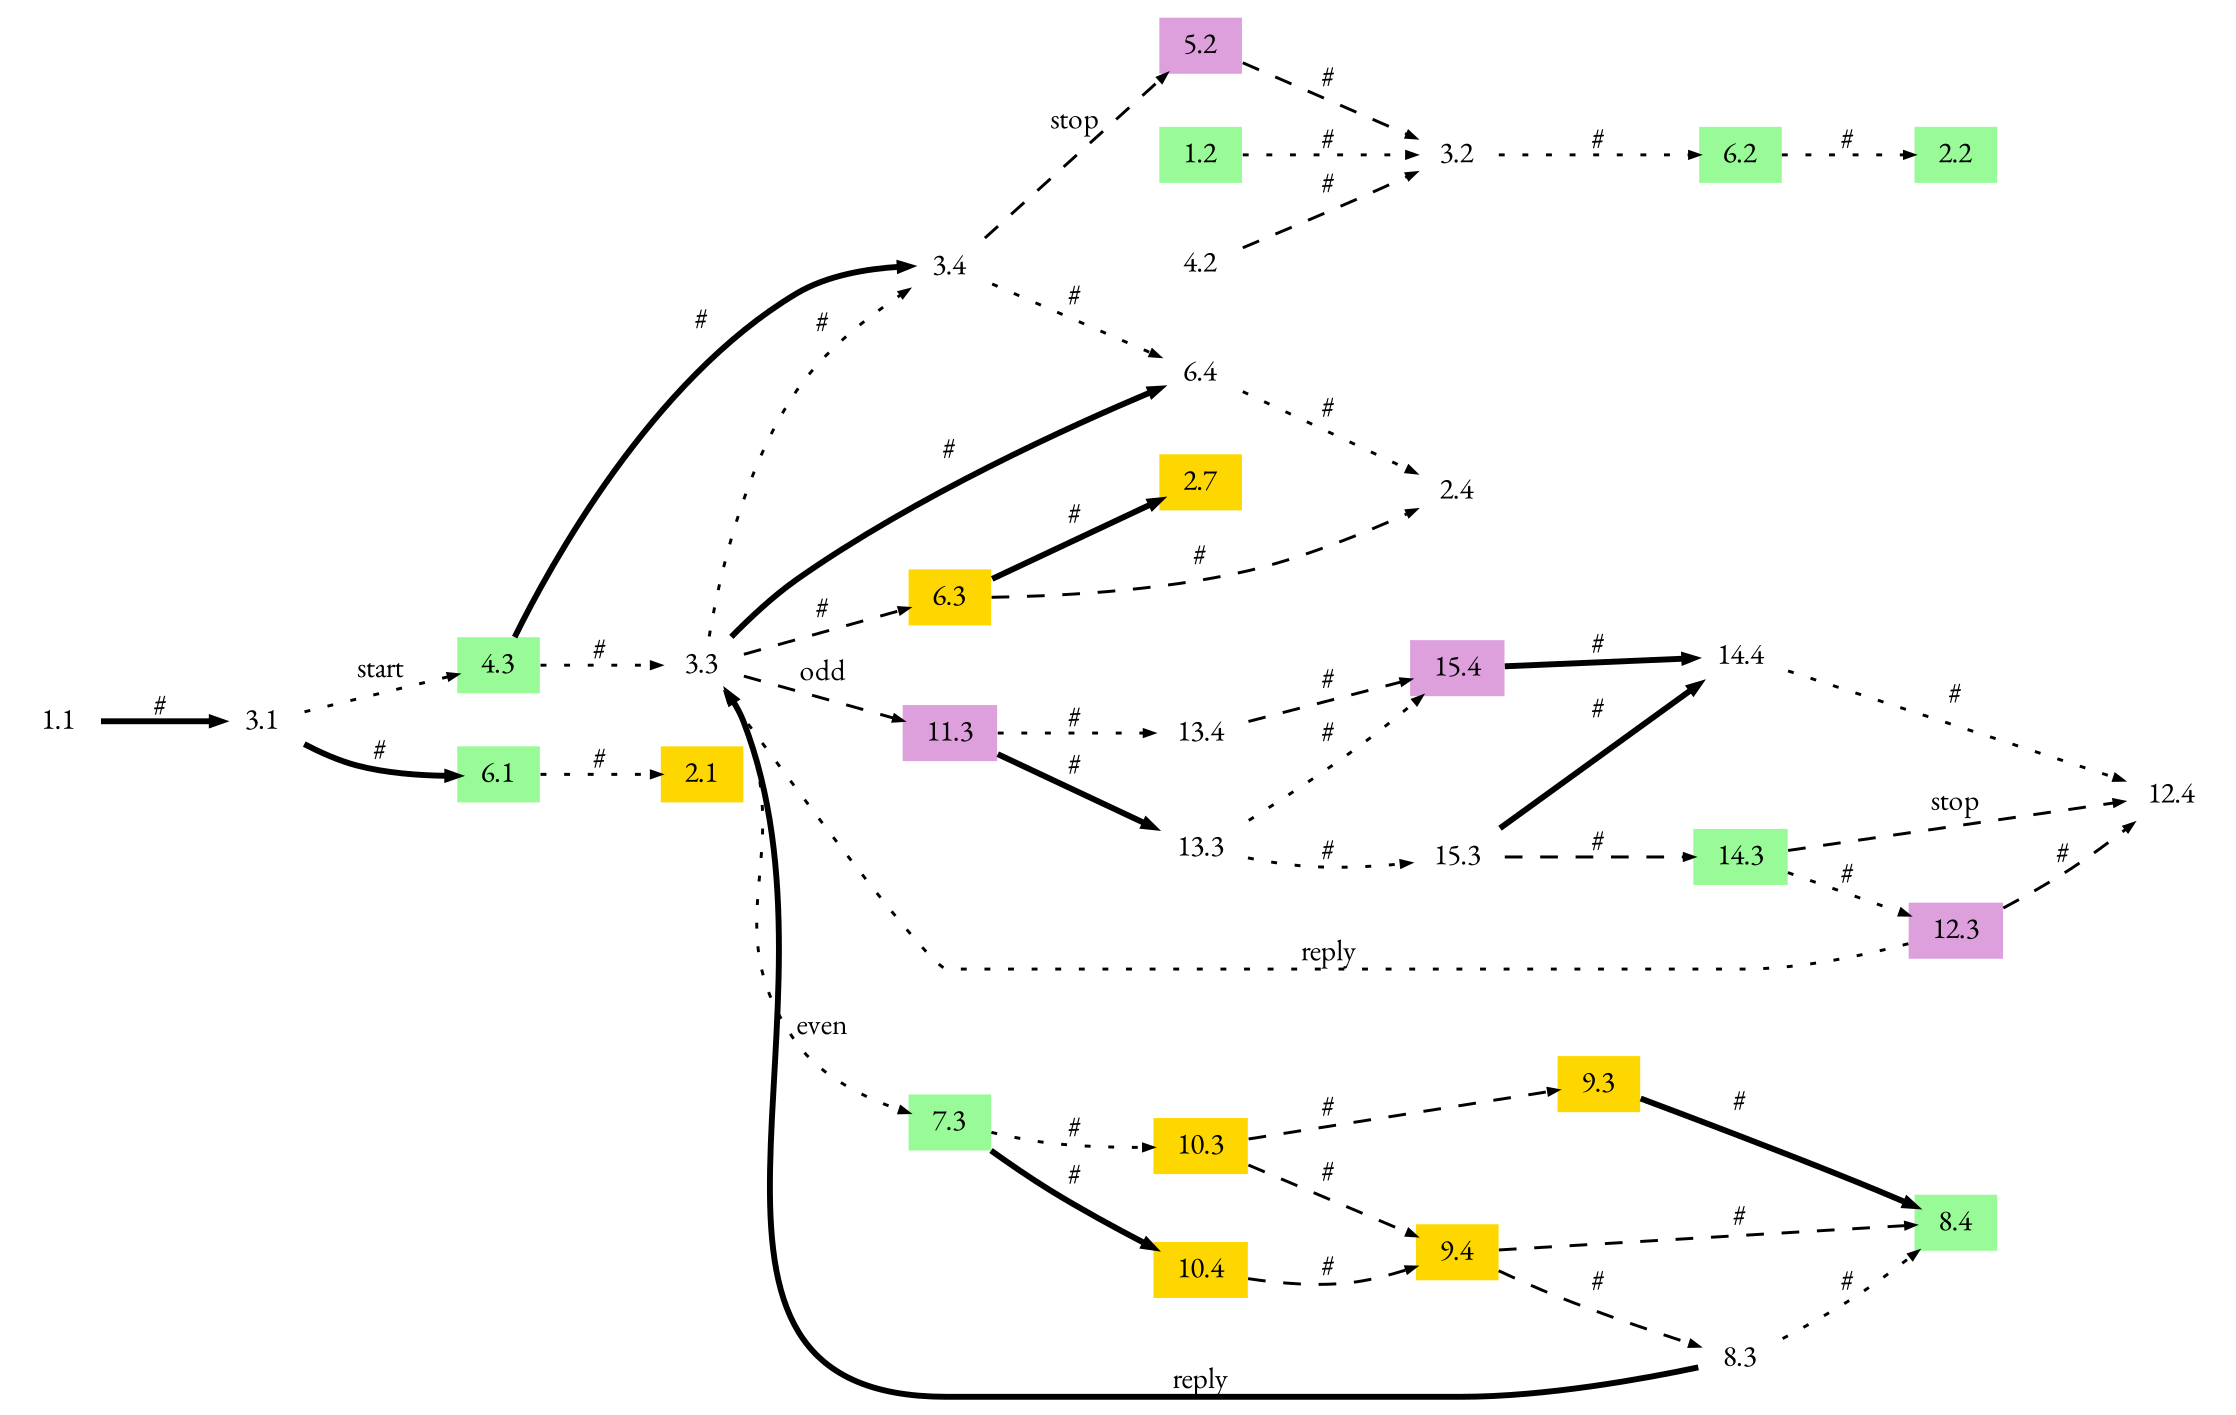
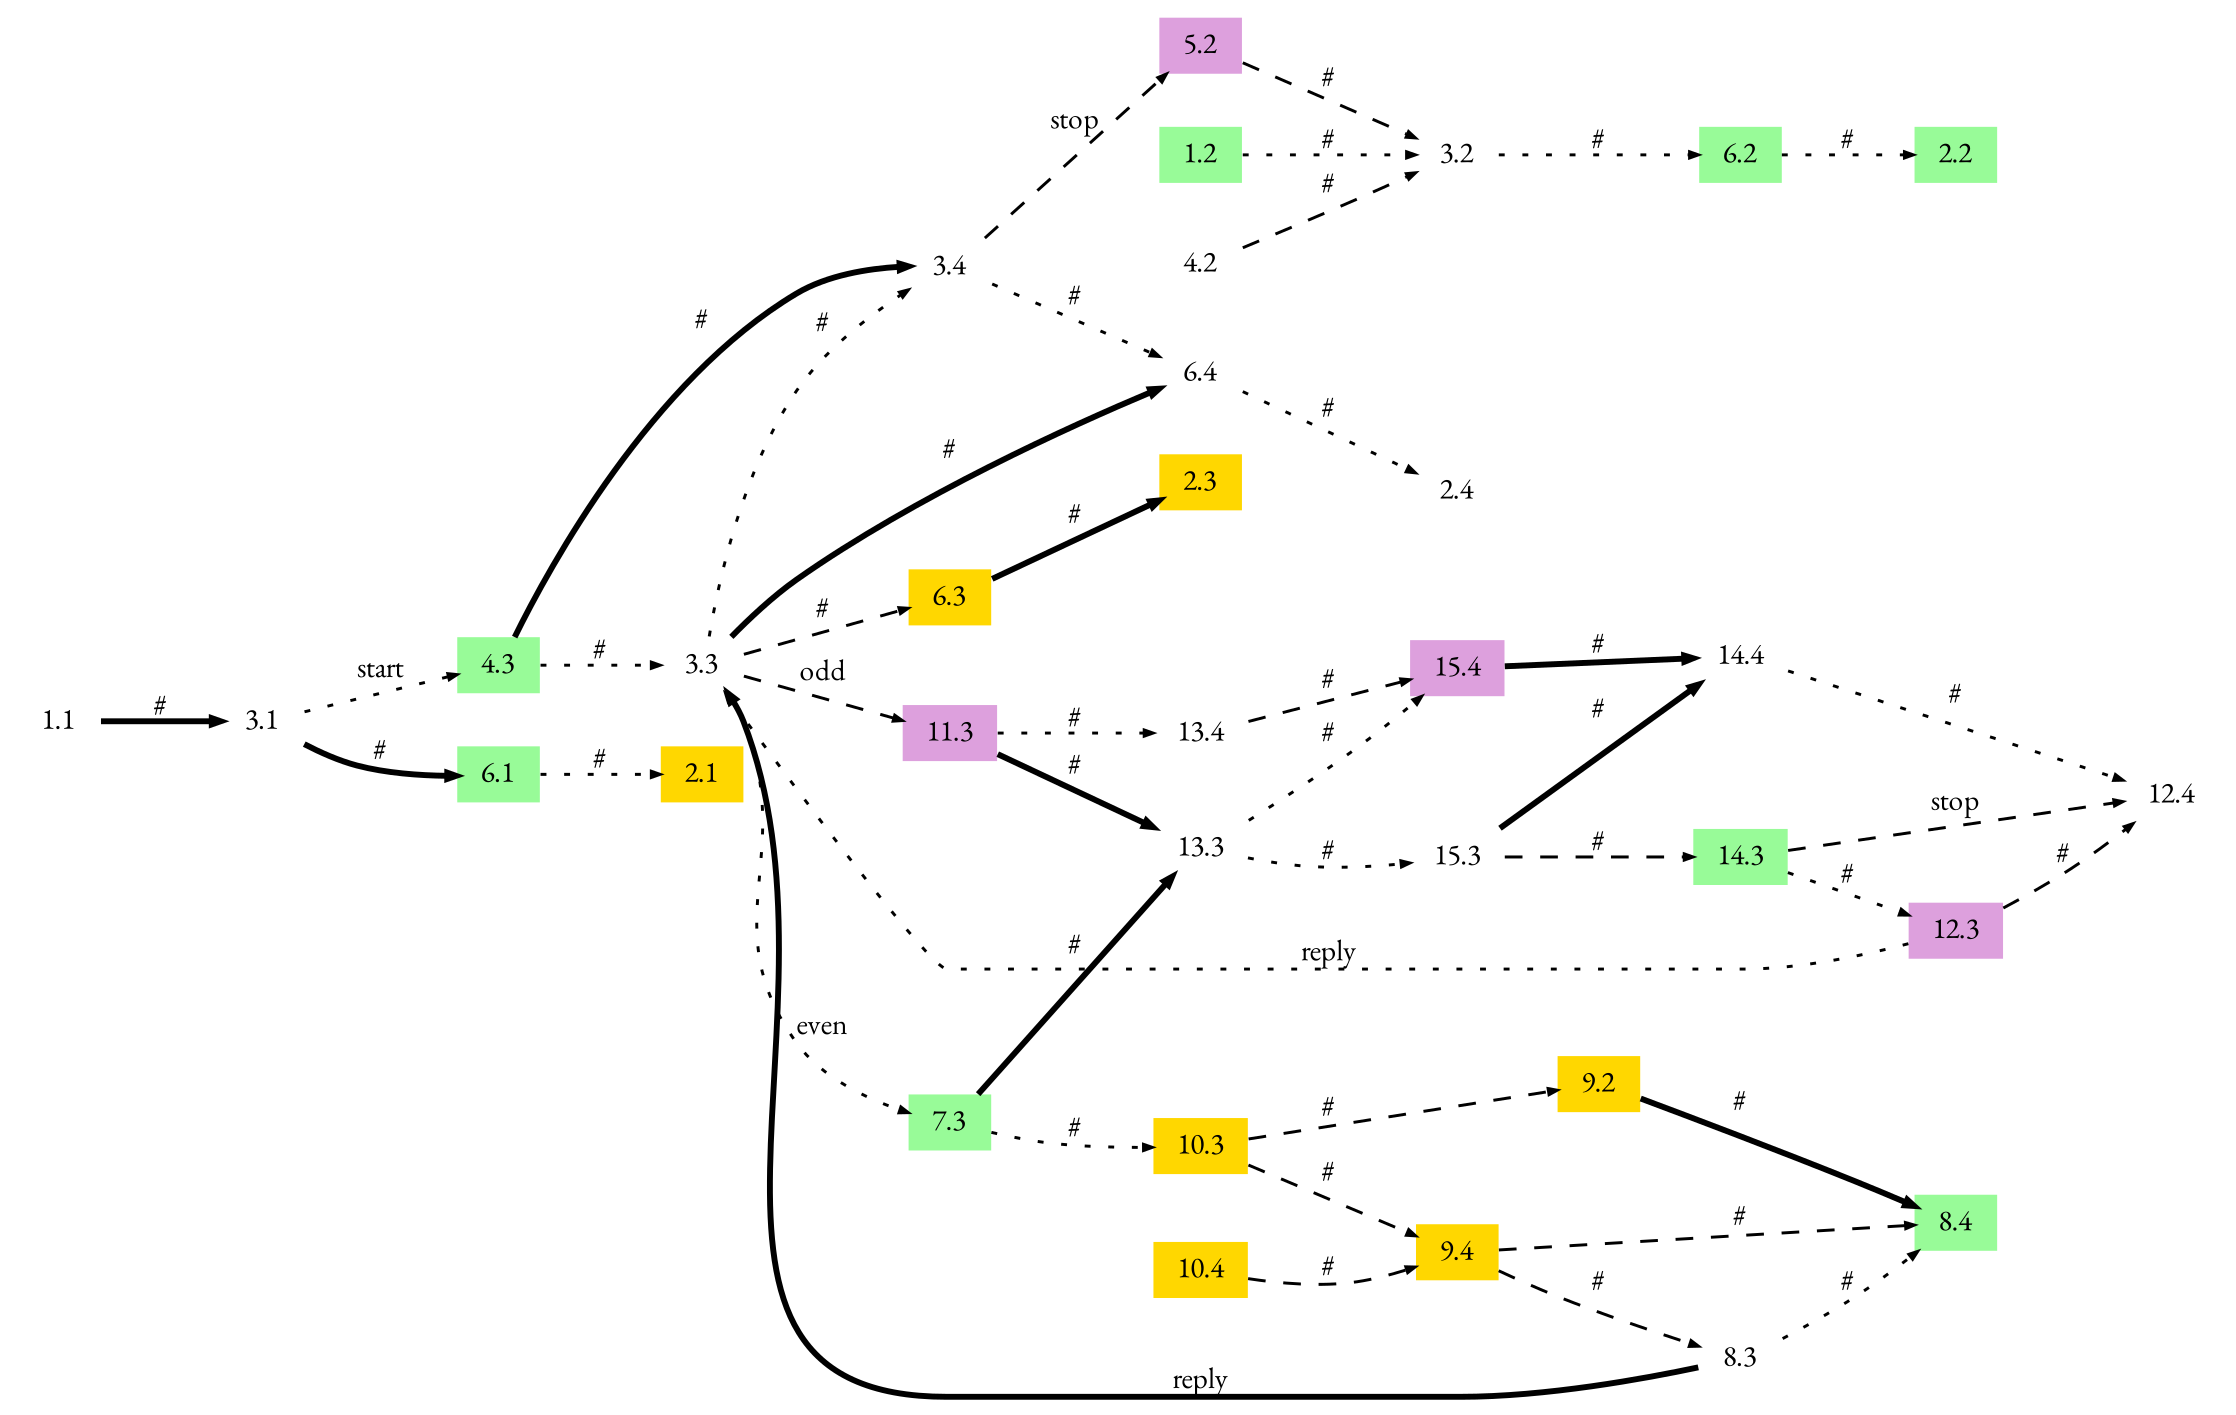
  digraph {
    fontname="EB Garamond"
    rankdir=LR
    node [color=darkgreen fillcolor=white fontname="EB Garamond" fontsize=10 shape=plaintext style=filled]
    edge [arrowsize=0.3 fontname="EB Garamond" fontsize=10 style=dotted]
    1.1 [height=.2 width=.3]
    3.1 [color=black height=.2 width=.3]
    4.3 [fillcolor=palegreen height=.2 width=.3]
    6.1 [color=black fillcolor=palegreen height=.2 width=.3]
    3.3 [height=.2 width=.3]
    3.4 [height=.2 width=.3]
    2.1 [color=teal fillcolor=gold height=.2 width=.3]
    1.2 [color=deeppink fillcolor=palegreen height=.2 width=.3]
    3.2 [color=teal height=.2 width=.3]
    6.2 [color=deeppink fillcolor=palegreen height=.2 width=.3]
    2.2 [fillcolor=palegreen height=.2 width=.3]
    6.3 [fillcolor=gold height=.2 width=.3]
    6.4 [color=teal height=.2 width=.3]
    7.3 [color=deeppink fillcolor=palegreen height=.2 width=.3]
    11.3 [color=teal fillcolor=plum height=.2 width=.3]
    5.2 [color=black fillcolor=plum height=.2 width=.3]
-   2.3 [color=black fillcolor=gold height=.2 width=.3 label=2.7]
+   2.3 [color=black fillcolor=gold height=.2 width=.3]
    2.4 [color=deeppink height=.2 width=.3]
    10.3 [fillcolor=gold height=.2 width=.3]
    10.4 [color=deeppink fillcolor=gold height=.2 width=.3]
    13.3 [color=deeppink height=.2 width=.3]
    13.4 [height=.2 width=.3]
-   9.3 [color=deeppink fillcolor=gold height=.2 width=.3]
+   9.3 [color=deeppink fillcolor=gold height=.2 width=.3 label=9.2]
    9.4 [fillcolor=gold height=.2 width=.3]
    15.3 [color=teal height=.2 width=.3]
    15.4 [color=black fillcolor=plum height=.2 width=.3]
    4.2 [height=.2 width=.3]
    8.4 [fillcolor=palegreen height=.2 width=.3]
    8.3 [color=black height=.2 width=.3]
    14.3 [color=black fillcolor=palegreen height=.2 width=.3]
    14.4 [height=.2 width=.3]
    12.3 [color=deeppink fillcolor=plum height=.2 width=.3]
    12.4 [height=.2 width=.3]
    1.1 -> 3.1 [label="#" style=bold]
    3.1 -> 4.3 [label=start]
    3.1 -> 6.1 [label="#" style=bold]
    4.3 -> 3.3 [label="#"]
    4.3 -> 3.4 [label="#" style=bold]
    6.1 -> 2.1 [label="#"]
    3.3 -> 3.4 [label="#"]
    3.3 -> 6.3 [label="#" style=dashed]
    3.3 -> 6.4 [label="#" style=bold]
    3.3 -> 7.3 [label=even]
    3.3 -> 11.3 [label=odd style=dashed]
    3.4 -> 6.4 [label="#"]
    3.4 -> 5.2 [label=stop style=dashed]
    1.2 -> 3.2 [label="#"]
    3.2 -> 6.2 [label="#"]
    6.2 -> 2.2 [label="#"]
    6.3 -> 2.3 [label="#" style=bold]
-   6.3 -> 2.4 [label="#" style=dashed]
    6.4 -> 2.4 [label="#"]
    7.3 -> 10.3 [label="#"]
-   7.3 -> 10.4 [label="#" style=bold]
+   7.3 -> 13.3 [label="#" style=bold]
    11.3 -> 13.3 [label="#" style=bold]
    11.3 -> 13.4 [label="#"]
    5.2 -> 3.2 [label="#" style=dashed]
    10.3 -> 9.3 [label="#" style=dashed]
    10.3 -> 9.4 [label="#" style=dashed]
    10.4 -> 9.4 [label="#" style=dashed]
    13.3 -> 15.3 [label="#"]
    13.3 -> 15.4 [label="#"]
    13.4 -> 15.4 [label="#" style=dashed]
    9.3 -> 8.4 [label="#" style=bold]
    9.4 -> 8.4 [label="#" style=dashed]
    9.4 -> 8.3 [label="#" style=dashed]
    15.3 -> 14.3 [label="#" style=dashed]
    15.3 -> 14.4 [label="#" style=bold]
    15.4 -> 14.4 [label="#" style=bold]
    4.2 -> 3.2 [label="#" style=dashed]
    8.3 -> 3.3 [label=reply style=bold]
    8.3 -> 8.4 [label="#"]
    14.3 -> 12.3 [label="#"]
    14.3 -> 12.4 [label=stop style=dashed]
    14.4 -> 12.4 [label="#"]
    12.3 -> 3.3 [label=reply]
    12.3 -> 12.4 [label="#" style=dashed]
  }
